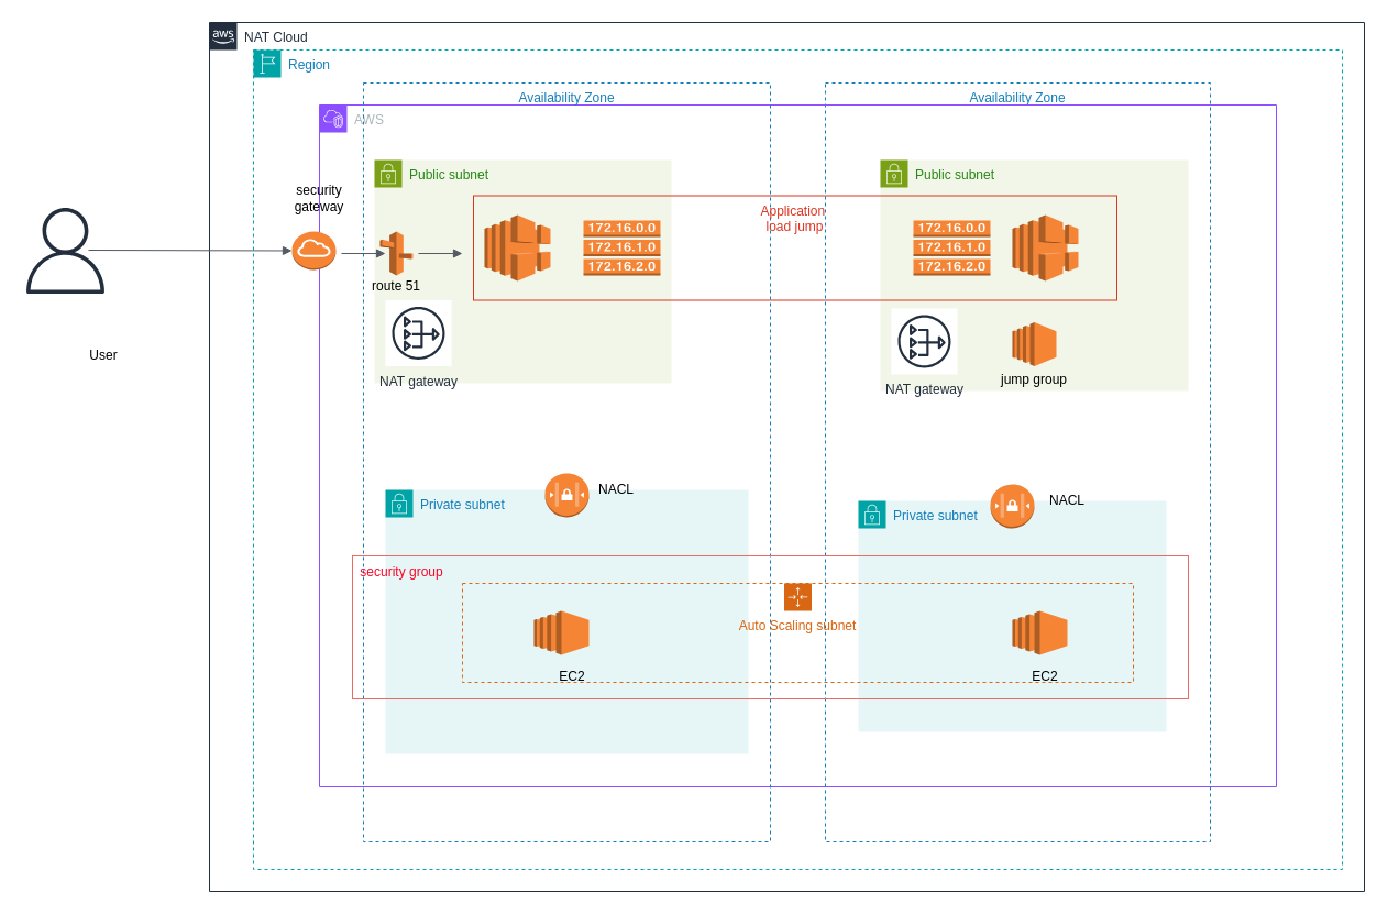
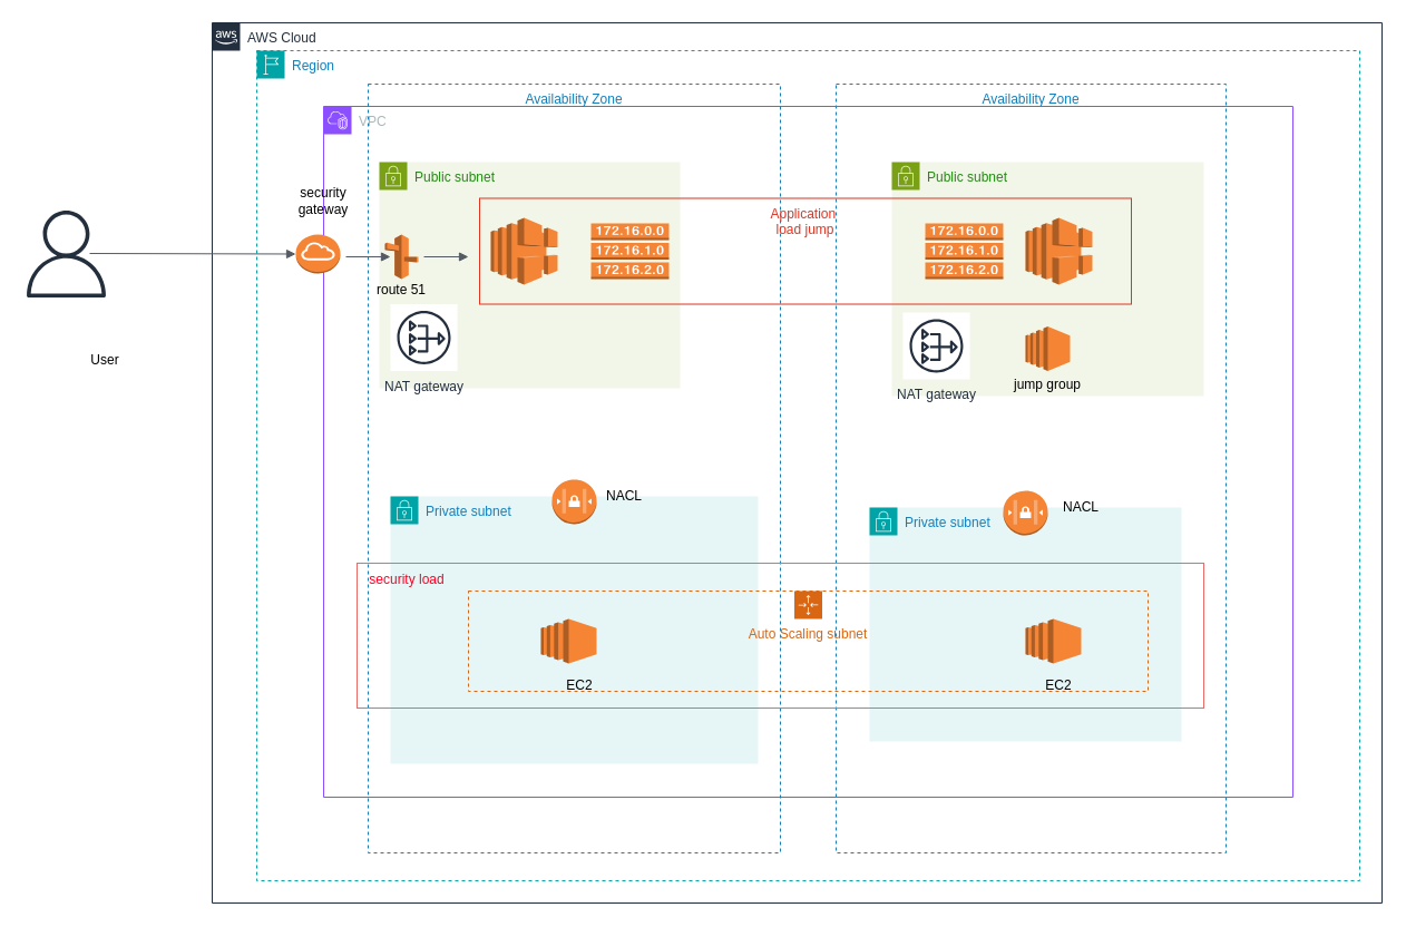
  <mxCell id="0" />
  <mxCell id="1" parent="0" />
- <mxCell id="2" value="NAT Cloud" style="points=[[0,0],[0.25,0],[0.5,0],[0.75,0],[1,0],[1,0.25],[1,0.5],[1,0.75],[1,1],[0.75,1],[0.5,1],[0.25,1],[0,1],[0,0.75],[0,0.5],[0,0.25]];outlineConnect=0;gradientColor=none;html=1;whiteSpace=wrap;fontSize=12;fontStyle=0;container=1;pointerEvents=0;collapsible=0;recursiveResize=0;shape=mxgraph.aws4.group;grIcon=mxgraph.aws4.group_aws_cloud_alt;strokeColor=#232F3E;fillColor=none;verticalAlign=top;align=left;spacingLeft=30;fontColor=#232F3E;dashed=0;" parent="1" vertex="1"><mxGeometry x="190" y="20" width="1050" height="790" as="geometry" /></mxCell>
+ <mxCell id="2" value="AWS Cloud" style="points=[[0,0],[0.25,0],[0.5,0],[0.75,0],[1,0],[1,0.25],[1,0.5],[1,0.75],[1,1],[0.75,1],[0.5,1],[0.25,1],[0,1],[0,0.75],[0,0.5],[0,0.25]];outlineConnect=0;gradientColor=none;html=1;whiteSpace=wrap;fontSize=12;fontStyle=0;container=1;pointerEvents=0;collapsible=0;recursiveResize=0;shape=mxgraph.aws4.group;grIcon=mxgraph.aws4.group_aws_cloud_alt;strokeColor=#232F3E;fillColor=none;verticalAlign=top;align=left;spacingLeft=30;fontColor=#232F3E;dashed=0;" parent="1" vertex="1"><mxGeometry x="190" y="20" width="1050" height="790" as="geometry" /></mxCell>
  <mxCell id="3" value="Region" style="points=[[0,0],[0.25,0],[0.5,0],[0.75,0],[1,0],[1,0.25],[1,0.5],[1,0.75],[1,1],[0.75,1],[0.5,1],[0.25,1],[0,1],[0,0.75],[0,0.5],[0,0.25]];outlineConnect=0;gradientColor=none;html=1;whiteSpace=wrap;fontSize=12;fontStyle=0;container=1;pointerEvents=0;collapsible=0;recursiveResize=0;shape=mxgraph.aws4.group;grIcon=mxgraph.aws4.group_region;strokeColor=#00A4A6;fillColor=none;verticalAlign=top;align=left;spacingLeft=30;fontColor=#147EBA;dashed=1;" parent="2" vertex="1"><mxGeometry x="40" y="25" width="990" height="745" as="geometry" /></mxCell>
  <mxCell id="4" value="Availability Zone" style="fillColor=none;strokeColor=#147EBA;dashed=1;verticalAlign=top;fontStyle=0;fontColor=#147EBA;whiteSpace=wrap;html=1;" parent="3" vertex="1"><mxGeometry x="520" y="30" width="350" height="690" as="geometry" /></mxCell>
  <mxCell id="5" value="Public subnet" style="points=[[0,0],[0.25,0],[0.5,0],[0.75,0],[1,0],[1,0.25],[1,0.5],[1,0.75],[1,1],[0.75,1],[0.5,1],[0.25,1],[0,1],[0,0.75],[0,0.5],[0,0.25]];outlineConnect=0;gradientColor=none;html=1;whiteSpace=wrap;fontSize=12;fontStyle=0;container=1;pointerEvents=0;collapsible=0;recursiveResize=0;shape=mxgraph.aws4.group;grIcon=mxgraph.aws4.group_security_group;grStroke=0;strokeColor=#7AA116;fillColor=#F2F6E8;verticalAlign=top;align=left;spacingLeft=30;fontColor=#248814;dashed=0;" parent="3" vertex="1"><mxGeometry x="570" y="100" width="280" height="210" as="geometry" /></mxCell>
  <mxCell id="6" value="Private subnet" style="points=[[0,0],[0.25,0],[0.5,0],[0.75,0],[1,0],[1,0.25],[1,0.5],[1,0.75],[1,1],[0.75,1],[0.5,1],[0.25,1],[0,1],[0,0.75],[0,0.5],[0,0.25]];outlineConnect=0;gradientColor=none;html=1;whiteSpace=wrap;fontSize=12;fontStyle=0;container=1;pointerEvents=0;collapsible=0;recursiveResize=0;shape=mxgraph.aws4.group;grIcon=mxgraph.aws4.group_security_group;grStroke=0;strokeColor=#00A4A6;fillColor=#E6F6F7;verticalAlign=top;align=left;spacingLeft=30;fontColor=#147EBA;dashed=0;" parent="3" vertex="1"><mxGeometry x="550" y="410" width="280" height="210" as="geometry" /></mxCell>
- <mxCell id="7" value="AWS" style="points=[[0,0],[0.25,0],[0.5,0],[0.75,0],[1,0],[1,0.25],[1,0.5],[1,0.75],[1,1],[0.75,1],[0.5,1],[0.25,1],[0,1],[0,0.75],[0,0.5],[0,0.25]];outlineConnect=0;gradientColor=none;html=1;whiteSpace=wrap;fontSize=12;fontStyle=0;container=1;pointerEvents=0;collapsible=0;recursiveResize=0;shape=mxgraph.aws4.group;grIcon=mxgraph.aws4.group_vpc2;strokeColor=#8C4FFF;fillColor=none;verticalAlign=top;align=left;spacingLeft=30;fontColor=#AAB7B8;dashed=0;" parent="3" vertex="1"><mxGeometry x="60" y="50" width="870" height="620" as="geometry" /></mxCell>
+ <mxCell id="7" value="VPC" style="points=[[0,0],[0.25,0],[0.5,0],[0.75,0],[1,0],[1,0.25],[1,0.5],[1,0.75],[1,1],[0.75,1],[0.5,1],[0.25,1],[0,1],[0,0.75],[0,0.5],[0,0.25]];outlineConnect=0;gradientColor=none;html=1;whiteSpace=wrap;fontSize=12;fontStyle=0;container=1;pointerEvents=0;collapsible=0;recursiveResize=0;shape=mxgraph.aws4.group;grIcon=mxgraph.aws4.group_vpc2;strokeColor=#8C4FFF;fillColor=none;verticalAlign=top;align=left;spacingLeft=30;fontColor=#AAB7B8;dashed=0;" parent="3" vertex="1"><mxGeometry x="60" y="50" width="870" height="620" as="geometry" /></mxCell>
  <mxCell id="8" value="Availability Zone" style="fillColor=none;strokeColor=#147EBA;dashed=1;verticalAlign=top;fontStyle=0;fontColor=#147EBA;whiteSpace=wrap;html=1;" parent="7" vertex="1"><mxGeometry x="40" y="-20" width="370" height="690" as="geometry" /></mxCell>
  <mxCell id="9" value="Public subnet" style="points=[[0,0],[0.25,0],[0.5,0],[0.75,0],[1,0],[1,0.25],[1,0.5],[1,0.75],[1,1],[0.75,1],[0.5,1],[0.25,1],[0,1],[0,0.75],[0,0.5],[0,0.25]];outlineConnect=0;gradientColor=none;html=1;whiteSpace=wrap;fontSize=12;fontStyle=0;container=1;pointerEvents=0;collapsible=0;recursiveResize=0;shape=mxgraph.aws4.group;grIcon=mxgraph.aws4.group_security_group;grStroke=0;strokeColor=#7AA116;fillColor=#F2F6E8;verticalAlign=top;align=left;spacingLeft=30;fontColor=#248814;dashed=0;" parent="7" vertex="1"><mxGeometry x="50" y="50" width="270" height="203" as="geometry" /></mxCell>
  <mxCell id="10" value="" style="outlineConnect=0;dashed=0;verticalLabelPosition=bottom;verticalAlign=top;align=center;html=1;shape=mxgraph.aws3.elastic_load_balancing;fillColor=#F58536;gradientColor=none;" parent="9" vertex="1"><mxGeometry x="100" y="50" width="60" height="60" as="geometry" /></mxCell>
  <mxCell id="11" value="" style="outlineConnect=0;dashed=0;verticalLabelPosition=bottom;verticalAlign=top;align=center;html=1;shape=mxgraph.aws3.route_53;fillColor=#F58536;gradientColor=none;" parent="9" vertex="1"><mxGeometry x="5" y="65" width="30" height="40" as="geometry" /></mxCell>
  <mxCell id="12" value="Application&amp;nbsp;&lt;br&gt;load jump" style="fillColor=none;strokeColor=#DD3522;verticalAlign=top;fontStyle=0;fontColor=#DD3522;whiteSpace=wrap;html=1;" parent="7" vertex="1"><mxGeometry x="140" y="82.5" width="585" height="95" as="geometry" /></mxCell>
  <mxCell id="13" value="Private subnet" style="points=[[0,0],[0.25,0],[0.5,0],[0.75,0],[1,0],[1,0.25],[1,0.5],[1,0.75],[1,1],[0.75,1],[0.5,1],[0.25,1],[0,1],[0,0.75],[0,0.5],[0,0.25]];outlineConnect=0;gradientColor=none;html=1;whiteSpace=wrap;fontSize=12;fontStyle=0;container=1;pointerEvents=0;collapsible=0;recursiveResize=0;shape=mxgraph.aws4.group;grIcon=mxgraph.aws4.group_security_group;grStroke=0;strokeColor=#00A4A6;fillColor=#E6F6F7;verticalAlign=top;align=left;spacingLeft=30;fontColor=#147EBA;dashed=0;" parent="7" vertex="1"><mxGeometry x="60" y="350" width="330" height="240" as="geometry" /></mxCell>
  <mxCell id="14" value="route 51" style="text;html=1;strokeColor=none;fillColor=none;align=center;verticalAlign=middle;whiteSpace=wrap;rounded=0;" parent="7" vertex="1"><mxGeometry x="40" y="150" width="60" height="30" as="geometry" /></mxCell>
  <mxCell id="15" value="EC2" style="text;html=1;strokeColor=none;fillColor=none;align=center;verticalAlign=middle;whiteSpace=wrap;rounded=0;" parent="7" vertex="1"><mxGeometry x="200" y="505" width="60" height="30" as="geometry" /></mxCell>
  <mxCell id="16" value="&amp;nbsp;" style="fillColor=none;strokeColor=#EA6B66;verticalAlign=top;fontStyle=0;fontColor=#DD3522;whiteSpace=wrap;html=1;" parent="7" vertex="1"><mxGeometry x="30" y="410" width="760" height="130" as="geometry" /></mxCell>
  <mxCell id="17" value="" style="outlineConnect=0;dashed=0;verticalLabelPosition=bottom;verticalAlign=top;align=center;html=1;shape=mxgraph.aws3.network_access_controllist;fillColor=#F58534;gradientColor=none;" parent="7" vertex="1"><mxGeometry x="205" y="335" width="40" height="40" as="geometry" /></mxCell>
  <mxCell id="18" value="NACL" style="text;html=1;strokeColor=none;fillColor=none;align=center;verticalAlign=middle;whiteSpace=wrap;rounded=0;" parent="7" vertex="1"><mxGeometry x="240" y="335" width="60" height="30" as="geometry" /></mxCell>
  <mxCell id="19" value="" style="outlineConnect=0;dashed=0;verticalLabelPosition=bottom;verticalAlign=top;align=center;html=1;shape=mxgraph.aws3.route_table;fillColor=#F58536;gradientColor=none;" parent="7" vertex="1"><mxGeometry x="240" y="105" width="70" height="50" as="geometry" /></mxCell>
  <mxCell id="20" value="" style="outlineConnect=0;dashed=0;verticalLabelPosition=bottom;verticalAlign=top;align=center;html=1;shape=mxgraph.aws3.elastic_load_balancing;fillColor=#F58536;gradientColor=none;" parent="7" vertex="1"><mxGeometry x="630" y="100" width="60" height="60" as="geometry" /></mxCell>
  <mxCell id="21" value="" style="outlineConnect=0;dashed=0;verticalLabelPosition=bottom;verticalAlign=top;align=center;html=1;shape=mxgraph.aws3.route_table;fillColor=#F58536;gradientColor=none;" parent="7" vertex="1"><mxGeometry x="540" y="105" width="70" height="50" as="geometry" /></mxCell>
  <mxCell id="22" value="" style="edgeStyle=orthogonalEdgeStyle;html=1;endArrow=block;elbow=vertical;startArrow=none;endFill=1;strokeColor=#545B64;rounded=0;" parent="7" edge="1"><mxGeometry width="100" relative="1" as="geometry"><mxPoint x="20" y="135" as="sourcePoint" /><mxPoint x="60" y="135" as="targetPoint" /></mxGeometry></mxCell>
  <mxCell id="23" value="" style="edgeStyle=orthogonalEdgeStyle;html=1;endArrow=block;elbow=vertical;startArrow=none;endFill=1;strokeColor=#545B64;rounded=0;" parent="7" edge="1"><mxGeometry width="100" relative="1" as="geometry"><mxPoint x="90" y="135" as="sourcePoint" /><mxPoint x="130" y="135" as="targetPoint" /></mxGeometry></mxCell>
- <mxCell id="24" value="&lt;font color=&quot;#ff0022&quot;&gt;security group&lt;/font&gt;" style="text;html=1;strokeColor=none;fillColor=none;align=center;verticalAlign=middle;whiteSpace=wrap;rounded=0;" parent="7" vertex="1"><mxGeometry x="20" y="410" width="110" height="30" as="geometry" /></mxCell>
+ <mxCell id="24" value="&lt;font color=&quot;#ff0022&quot;&gt;security load&lt;/font&gt;" style="text;html=1;strokeColor=none;fillColor=none;align=center;verticalAlign=middle;whiteSpace=wrap;rounded=0;" parent="7" vertex="1"><mxGeometry x="20" y="410" width="110" height="30" as="geometry" /></mxCell>
  <mxCell id="25" value="NAT gateway" style="sketch=0;outlineConnect=0;fontColor=#232F3E;gradientColor=none;strokeColor=#232F3E;fillColor=#ffffff;dashed=0;verticalLabelPosition=bottom;verticalAlign=top;align=center;html=1;fontSize=12;fontStyle=0;aspect=fixed;shape=mxgraph.aws4.resourceIcon;resIcon=mxgraph.aws4.nat_gateway;" parent="7" vertex="1"><mxGeometry x="60" y="177.5" width="60" height="60" as="geometry" /></mxCell>
  <mxCell id="26" value="" style="outlineConnect=0;dashed=0;verticalLabelPosition=bottom;verticalAlign=top;align=center;html=1;shape=mxgraph.aws3.ec2;fillColor=#F58534;gradientColor=none;" vertex="1" parent="7"><mxGeometry x="630" y="197.5" width="40" height="40" as="geometry" /></mxCell>
  <mxCell id="27" value="EC2" style="text;html=1;strokeColor=none;fillColor=none;align=center;verticalAlign=middle;whiteSpace=wrap;rounded=0;" parent="3" vertex="1"><mxGeometry x="690" y="555" width="60" height="30" as="geometry" /></mxCell>
  <mxCell id="28" value="" style="outlineConnect=0;dashed=0;verticalLabelPosition=bottom;verticalAlign=top;align=center;html=1;shape=mxgraph.aws3.network_access_controllist;fillColor=#F58534;gradientColor=none;" parent="3" vertex="1"><mxGeometry x="670" y="395" width="40" height="40" as="geometry" /></mxCell>
  <mxCell id="29" value="NACL" style="text;html=1;strokeColor=none;fillColor=none;align=center;verticalAlign=middle;whiteSpace=wrap;rounded=0;" parent="3" vertex="1"><mxGeometry x="710" y="395" width="60" height="30" as="geometry" /></mxCell>
  <mxCell id="30" value="NAT gateway" style="sketch=0;outlineConnect=0;fontColor=#232F3E;gradientColor=none;strokeColor=#232F3E;fillColor=#ffffff;dashed=0;verticalLabelPosition=bottom;verticalAlign=top;align=center;html=1;fontSize=12;fontStyle=0;aspect=fixed;shape=mxgraph.aws4.resourceIcon;resIcon=mxgraph.aws4.nat_gateway;" parent="3" vertex="1"><mxGeometry x="580" y="235" width="60" height="60" as="geometry" /></mxCell>
  <mxCell id="31" value="jump group" style="text;html=1;strokeColor=none;fillColor=none;align=center;verticalAlign=middle;whiteSpace=wrap;rounded=0;" vertex="1" parent="3"><mxGeometry x="670" y="285" width="80" height="30" as="geometry" /></mxCell>
  <mxCell id="32" value="" style="sketch=0;outlineConnect=0;fontColor=#232F3E;gradientColor=none;fillColor=#232F3D;strokeColor=none;dashed=0;verticalLabelPosition=bottom;verticalAlign=top;align=center;html=1;fontSize=12;fontStyle=0;aspect=fixed;pointerEvents=1;shape=mxgraph.aws4.user;" parent="1" vertex="1"><mxGeometry x="20" y="188.5" width="78" height="78" as="geometry" /></mxCell>
  <mxCell id="33" value="User" style="text;html=1;strokeColor=none;fillColor=none;align=center;verticalAlign=middle;whiteSpace=wrap;rounded=0;" parent="1" vertex="1"><mxGeometry x="64" y="308" width="60" height="30" as="geometry" /></mxCell>
  <mxCell id="34" value="security&lt;br&gt;gateway" style="text;html=1;strokeColor=none;fillColor=none;align=center;verticalAlign=middle;whiteSpace=wrap;rounded=0;" parent="1" vertex="1"><mxGeometry x="260" y="165" width="60" height="30" as="geometry" /></mxCell>
  <mxCell id="35" value="" style="outlineConnect=0;dashed=0;verticalLabelPosition=bottom;verticalAlign=top;align=center;html=1;shape=mxgraph.aws3.internet_gateway;fillColor=#F58534;gradientColor=none;" parent="1" vertex="1"><mxGeometry x="265" y="210" width="40" height="35" as="geometry" /></mxCell>
  <mxCell id="36" value="Auto Scaling subnet" style="points=[[0,0],[0.25,0],[0.5,0],[0.75,0],[1,0],[1,0.25],[1,0.5],[1,0.75],[1,1],[0.75,1],[0.5,1],[0.25,1],[0,1],[0,0.75],[0,0.5],[0,0.25]];outlineConnect=0;gradientColor=none;html=1;whiteSpace=wrap;fontSize=12;fontStyle=0;container=1;pointerEvents=0;collapsible=0;recursiveResize=0;shape=mxgraph.aws4.groupCenter;grIcon=mxgraph.aws4.group_auto_scaling_group;grStroke=1;strokeColor=#D86613;fillColor=none;verticalAlign=top;align=center;fontColor=#D86613;dashed=1;spacingTop=25;" parent="1" vertex="1"><mxGeometry x="420" y="530" width="610" height="90" as="geometry" /></mxCell>
  <mxCell id="37" value="" style="outlineConnect=0;dashed=0;verticalLabelPosition=bottom;verticalAlign=top;align=center;html=1;shape=mxgraph.aws3.ec2;fillColor=#F58534;gradientColor=none;" parent="36" vertex="1"><mxGeometry x="65" y="25" width="50" height="40" as="geometry" /></mxCell>
  <mxCell id="38" value="" style="outlineConnect=0;dashed=0;verticalLabelPosition=bottom;verticalAlign=top;align=center;html=1;shape=mxgraph.aws3.ec2;fillColor=#F58534;gradientColor=none;" parent="36" vertex="1"><mxGeometry x="500" y="25" width="50" height="40" as="geometry" /></mxCell>
  <mxCell id="39" value="" style="edgeStyle=orthogonalEdgeStyle;html=1;endArrow=block;elbow=vertical;startArrow=none;endFill=1;strokeColor=#545B64;rounded=0;entryX=0;entryY=0.5;entryDx=0;entryDy=0;entryPerimeter=0;" parent="1" target="35" edge="1"><mxGeometry width="100" relative="1" as="geometry"><mxPoint x="80" y="227" as="sourcePoint" /><mxPoint x="180" y="227" as="targetPoint" /></mxGeometry></mxCell>
